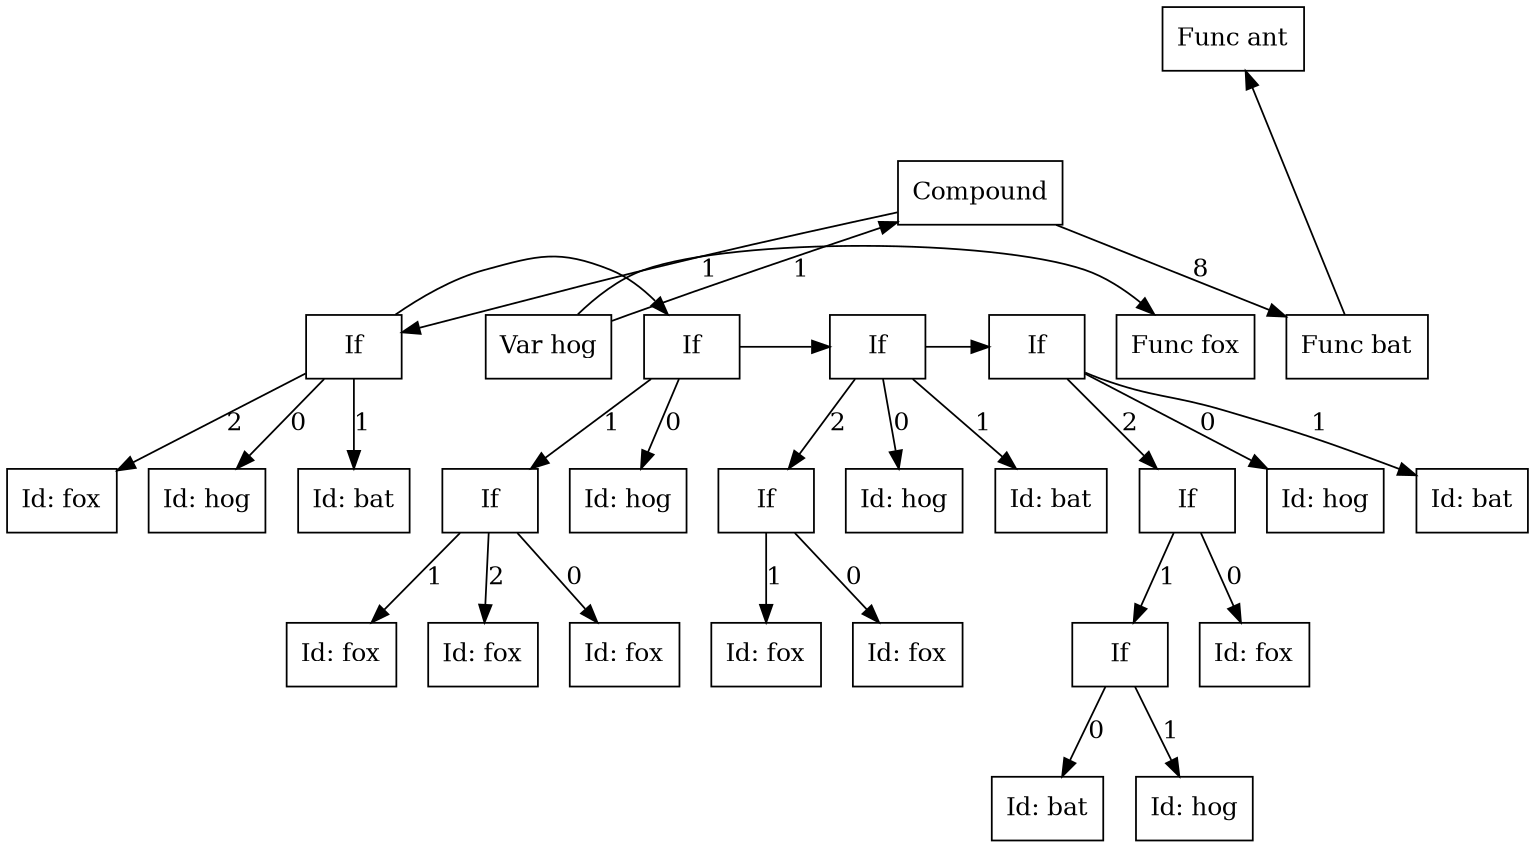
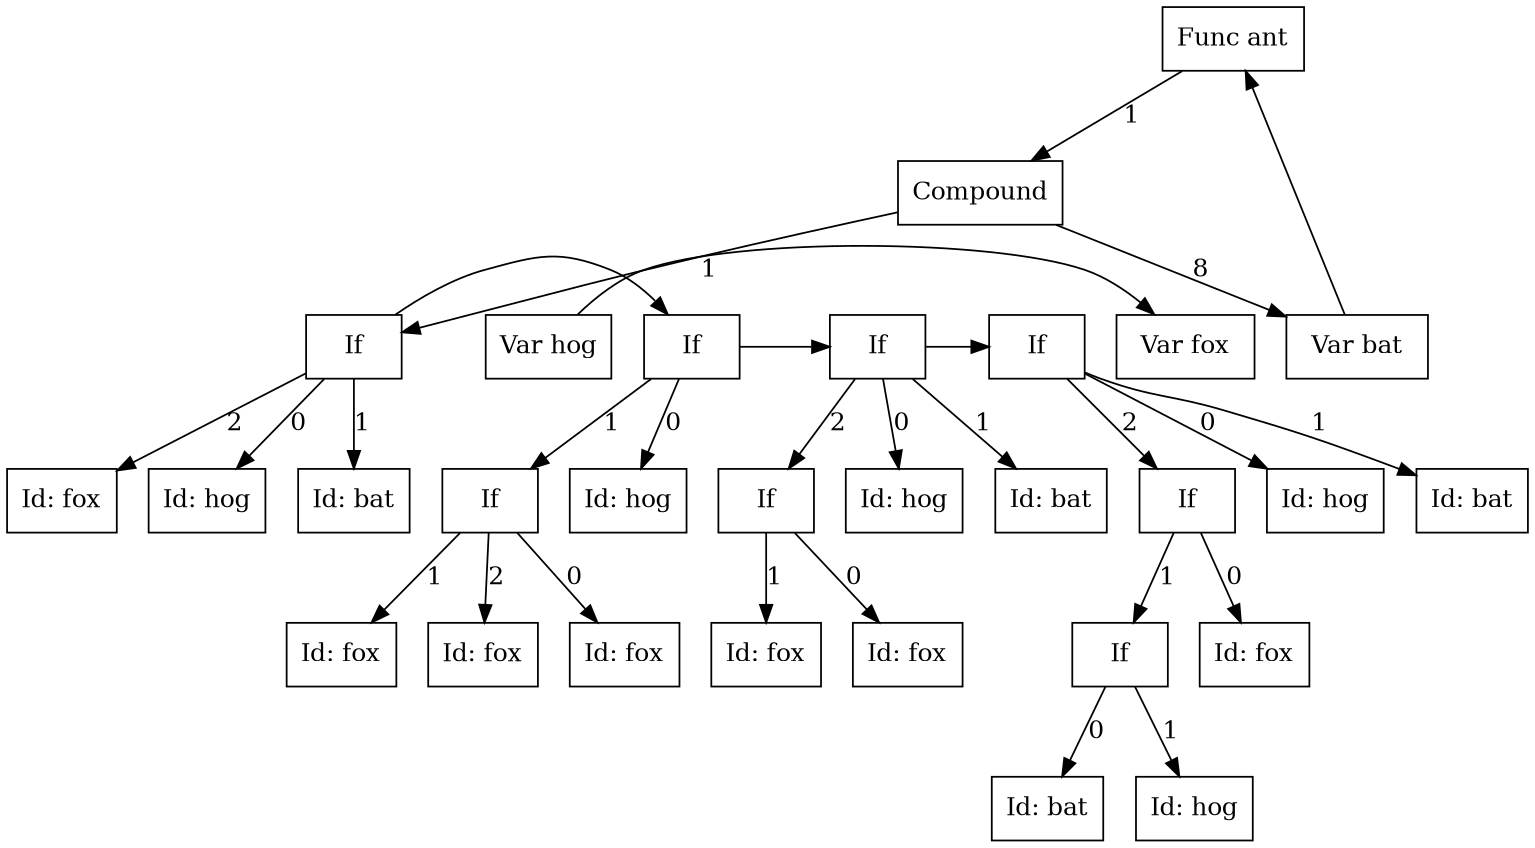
  digraph {
    node [shape=box]
    n1 [label="Func ant"]
    n2 [label=Compound]
-   n3 [label="Func bat"]
+   n3 [label="Var bat"]
    n4 [label=If]
    n5 [label="Var hog"]
-   n6 [label="Func fox"]
+   n6 [label="Var fox"]
    n7 [label="Id: hog"]
    n8 [label="Id: bat"]
    n9 [label="Id: fox"]
    n10 [label=If]
    n11 [label=If]
    n12 [label=If]
    n13 [label="Id: hog"]
    n14 [label=If]
    n15 [label="Id: fox"]
    n16 [label="Id: fox"]
    n17 [label="Id: fox"]
    n18 [label="Id: hog"]
    n19 [label="Id: bat"]
    n20 [label=If]
    n21 [label="Id: fox"]
    n22 [label="Id: fox"]
    n23 [label="Id: hog"]
    n24 [label="Id: bat"]
    n25 [label=If]
    n26 [label="Id: fox"]
    n27 [label=If]
    n28 [label="Id: bat"]
    n29 [label="Id: hog"]
    subgraph sub_1 {
      rankdir=TB
      n1
      n2
    }
    subgraph sub_2 {
      ordering=out
      rank=same
      rankdir=LR
      n2
    }
    subgraph sub_3 {
      ordering=out
      rank=same
      rankdir=LR
      n3
      n4
    }
    subgraph sub_4 {
      rankdir=TB
      n2
      n3
      n4
    }
    subgraph sub_5 {
      rank=same
      rankdir=LR
      n3
      n5
      n6
    }
    subgraph sub_6 {
      rankdir=LR
      n3
      n5
      n6
    }
    subgraph sub_7 {
      ordering=out
      rank=same
      rankdir=LR
      n7
      n8
      n9
    }
    subgraph sub_8 {
      rankdir=TB
      n4
      n7
      n8
      n9
    }
    subgraph sub_9 {
      rank=same
      rankdir=LR
      n4
      n10
      n11
      n12
    }
    subgraph sub_10 {
      rankdir=LR
      n4
      n10
      n11
      n12
    }
    subgraph sub_11 {
      ordering=out
      rank=same
      rankdir=LR
      n13
      n14
    }
    subgraph sub_12 {
      rankdir=TB
      n10
      n13
      n14
    }
    subgraph sub_13 {
      ordering=out
      rank=same
      rankdir=LR
      n15
      n16
      n17
    }
    subgraph sub_14 {
      rankdir=TB
      n14
      n15
      n16
      n17
    }
    subgraph sub_15 {
      ordering=out
      rank=same
      rankdir=LR
      n18
      n19
      n20
    }
    subgraph sub_16 {
      rankdir=TB
      n11
      n18
      n19
      n20
    }
    subgraph sub_17 {
      ordering=out
      rank=same
      rankdir=LR
      n21
      n22
    }
    subgraph sub_18 {
      rankdir=TB
      n20
      n21
      n22
    }
    subgraph sub_19 {
      ordering=out
      rank=same
      rankdir=LR
      n23
      n24
      n25
    }
    subgraph sub_20 {
      rankdir=TB
      n12
      n23
      n24
      n25
    }
    subgraph sub_21 {
      ordering=out
      rank=same
      rankdir=LR
      n26
      n27
    }
    subgraph sub_22 {
      rankdir=TB
      n25
      n26
      n27
    }
    subgraph sub_23 {
      ordering=out
      rank=same
      rankdir=LR
      n28
      n29
    }
    subgraph sub_24 {
      rankdir=TB
      n27
      n28
      n29
    }
-   n5 -> n2 [label=1]
+   n1 -> n2 [label=1]
    n2 -> n3 [label=8]
    n2 -> n4 [label=1]
    n3 -> n1
    n4 -> n7 [label=0]
    n4 -> n8 [label=1]
    n4 -> n9 [label=2]
    n4 -> n10
    n5 -> n6
    n10 -> n11
    n10 -> n13 [label=0]
    n10 -> n14 [label=1]
    n11 -> n12
    n11 -> n18 [label=0]
    n11 -> n19 [label=1]
    n11 -> n20 [label=2]
    n12 -> n23 [label=0]
    n12 -> n24 [label=1]
    n12 -> n25 [label=2]
    n14 -> n15 [label=0]
    n14 -> n16 [label=1]
    n14 -> n17 [label=2]
    n20 -> n21 [label=0]
    n20 -> n22 [label=1]
    n25 -> n26 [label=0]
    n25 -> n27 [label=1]
    n27 -> n28 [label=0]
    n27 -> n29 [label=1]
  }
